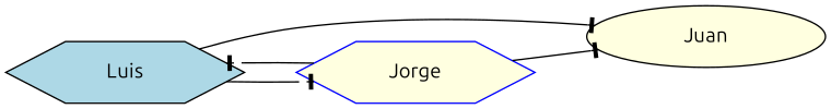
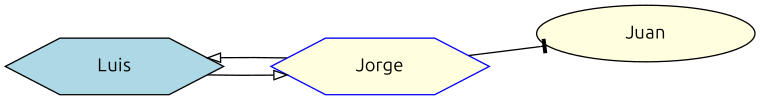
  digraph {
    fontname=Ubuntu
    rankdir=LR
    node [color=black fillcolor=lightyellow fontname=Ubuntu shape=hexagon style=filled]
    edge [arrowhead=tee fontname=Ubuntu]
    n1 [height=0.6 label=Juan shape=ellipse width=2.3]
    n2 [fillcolor=lightblue height=0.6 label=Luis width=2.3]
    n3 [color=blue height=0.6 label=Jorge width=2.3]
-   n2 -> n1
-   n2 -> n3
+   n2 -> n3 [arrowhead=onormal]
    n3 -> n1
-   n3 -> n2
+   n3 -> n2 [arrowhead=onormal]
  }
